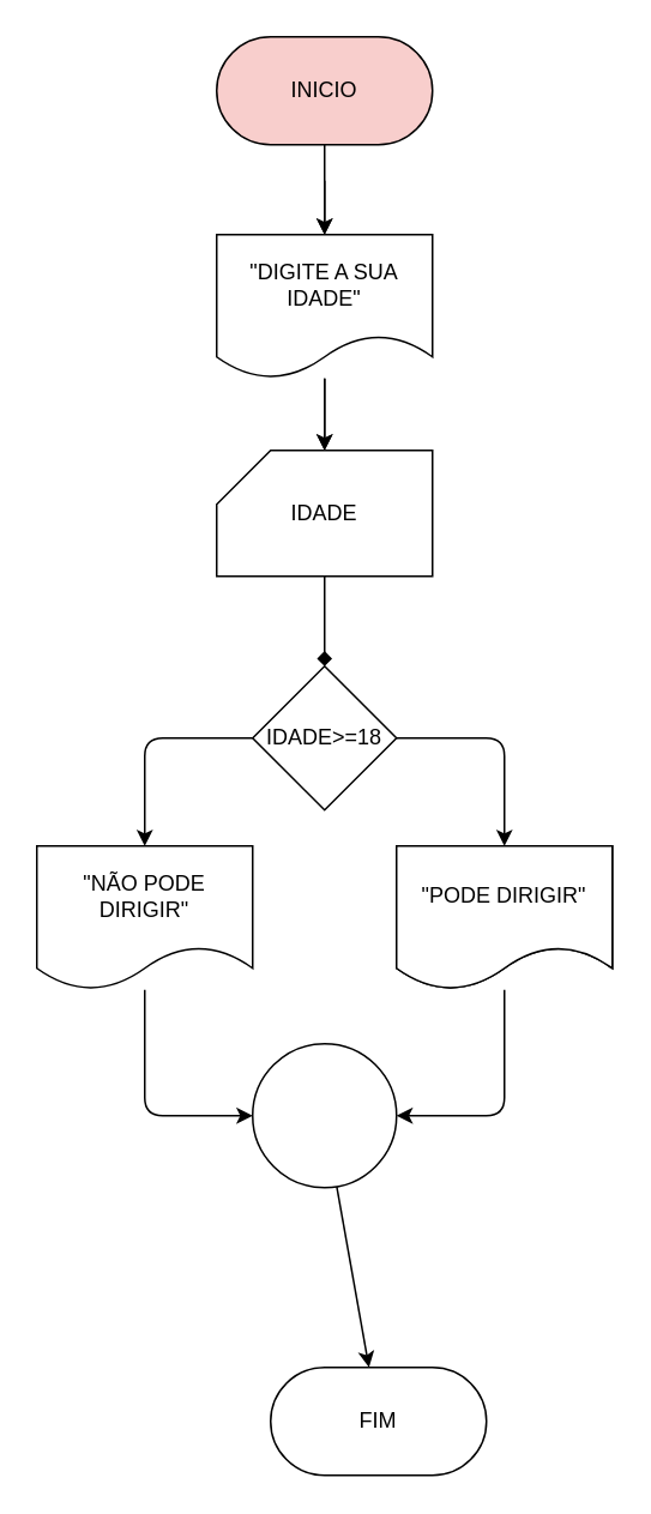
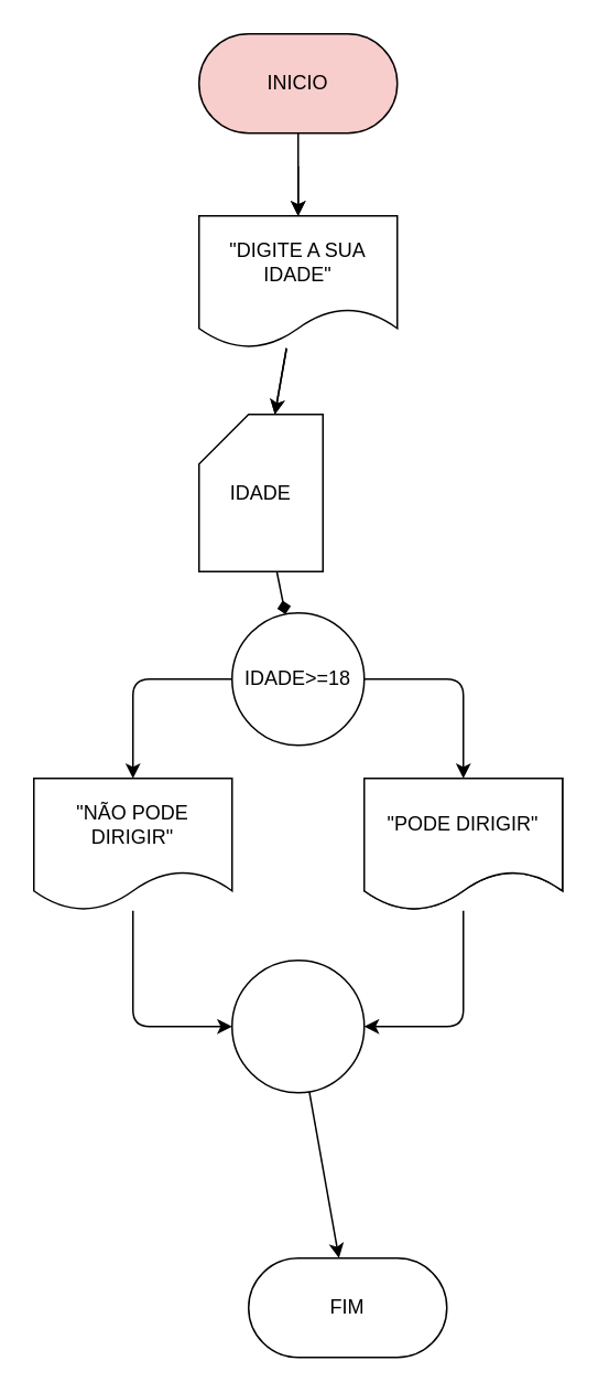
  <mxCell id="0" />
  <mxCell id="1" parent="0" />
  <mxCell id="2" value="" style="edgeStyle=none;html=1;" parent="1" target="5" edge="1"><mxGeometry relative="1" as="geometry"><mxPoint x="180" y="100" as="sourcePoint" /></mxGeometry></mxCell>
  <mxCell id="3" value="" style="edgeStyle=none;html=1;" parent="1" source="5" target="7" edge="1"><mxGeometry relative="1" as="geometry" /></mxCell>
  <mxCell id="4" value="" style="edgeStyle=none;html=1;" parent="1" source="5" target="7" edge="1"><mxGeometry relative="1" as="geometry" /></mxCell>
  <mxCell id="5" value="&quot;DIGITE A SUA IDADE&quot;" style="shape=document;whiteSpace=wrap;html=1;boundedLbl=1;" parent="1" vertex="1"><mxGeometry x="120" y="130" width="120" height="80" as="geometry" /></mxCell>
  <mxCell id="6" value="" style="edgeStyle=none;html=1;endArrow=diamond;" parent="1" source="7" target="12" edge="1"><mxGeometry relative="1" as="geometry" /></mxCell>
- <mxCell id="7" value="IDADE" style="shape=card;whiteSpace=wrap;html=1;" parent="1" vertex="1"><mxGeometry x="120" y="250" width="120" height="70" as="geometry" /></mxCell>
+ <mxCell id="7" value="IDADE" style="shape=card;whiteSpace=wrap;html=1;" parent="1" vertex="1"><mxGeometry x="120" y="250" width="75" height="95" as="geometry" /></mxCell>
  <mxCell id="8" value="" style="edgeStyle=none;html=1;" parent="1" source="9" target="5" edge="1"><mxGeometry relative="1" as="geometry" /></mxCell>
  <mxCell id="9" value="INICIO" style="rounded=1;whiteSpace=wrap;html=1;arcSize=50;fillColor=#f8cecc;" parent="1" vertex="1"><mxGeometry x="120" y="20" width="120" height="60" as="geometry" /></mxCell>
  <mxCell id="10" style="edgeStyle=none;html=1;entryX=0.5;entryY=0;entryDx=0;entryDy=0;" parent="1" source="12" target="17" edge="1"><mxGeometry relative="1" as="geometry"><mxPoint x="80" y="410" as="targetPoint" /><Array as="points"><mxPoint x="80" y="410" /></Array></mxGeometry></mxCell>
  <mxCell id="11" style="edgeStyle=none;html=1;entryX=0.5;entryY=0;entryDx=0;entryDy=0;" parent="1" source="12" target="15" edge="1"><mxGeometry relative="1" as="geometry"><mxPoint x="280" y="460" as="targetPoint" /><Array as="points"><mxPoint x="280" y="410" /></Array></mxGeometry></mxCell>
- <mxCell id="12" value="IDADE&amp;gt;=18" style="rhombus;whiteSpace=wrap;html=1;" parent="1" vertex="1"><mxGeometry x="140" y="370" width="80" height="80" as="geometry" /></mxCell>
+ <mxCell id="12" value="IDADE&amp;gt;=18" style="ellipse;whiteSpace=wrap;html=1;" parent="1" vertex="1"><mxGeometry x="140" y="370" width="80" height="80" as="geometry" /></mxCell>
  <mxCell id="13" value="&quot;PODE DIRIGIR&quot;" style="shape=document;whiteSpace=wrap;html=1;boundedLbl=1;" parent="1" vertex="1"><mxGeometry x="220" y="470" width="120" height="80" as="geometry" /></mxCell>
  <mxCell id="14" value="" style="edgeStyle=none;html=1;entryX=1;entryY=0.5;entryDx=0;entryDy=0;" parent="1" source="15" target="19" edge="1"><mxGeometry relative="1" as="geometry"><mxPoint x="309.333" y="620" as="targetPoint" /><Array as="points"><mxPoint x="280" y="620" /></Array></mxGeometry></mxCell>
  <mxCell id="15" value="&quot;PODE DIRIGIR&quot;" style="shape=document;whiteSpace=wrap;html=1;boundedLbl=1;" parent="1" vertex="1"><mxGeometry x="220" y="470" width="120" height="80" as="geometry" /></mxCell>
  <mxCell id="16" value="" style="edgeStyle=none;html=1;entryX=0;entryY=0.5;entryDx=0;entryDy=0;" parent="1" source="17" target="19" edge="1"><mxGeometry relative="1" as="geometry"><mxPoint x="80" y="630" as="targetPoint" /><Array as="points"><mxPoint x="80" y="620" /></Array></mxGeometry></mxCell>
  <mxCell id="17" value="&quot;NÃO PODE DIRIGIR&quot;" style="shape=document;whiteSpace=wrap;html=1;boundedLbl=1;" parent="1" vertex="1"><mxGeometry x="20" y="470" width="120" height="80" as="geometry" /></mxCell>
  <mxCell id="18" value="" style="edgeStyle=none;html=1;" edge="1" parent="1" source="19" target="20"><mxGeometry relative="1" as="geometry" /></mxCell>
  <mxCell id="19" value="" style="ellipse;whiteSpace=wrap;html=1;aspect=fixed;" parent="1" vertex="1"><mxGeometry x="140" y="580" width="80" height="80" as="geometry" /></mxCell>
  <mxCell id="20" value="FIM" style="rounded=1;whiteSpace=wrap;html=1;arcSize=50;" vertex="1" parent="1"><mxGeometry x="150" y="760" width="120" height="60" as="geometry" /></mxCell>
